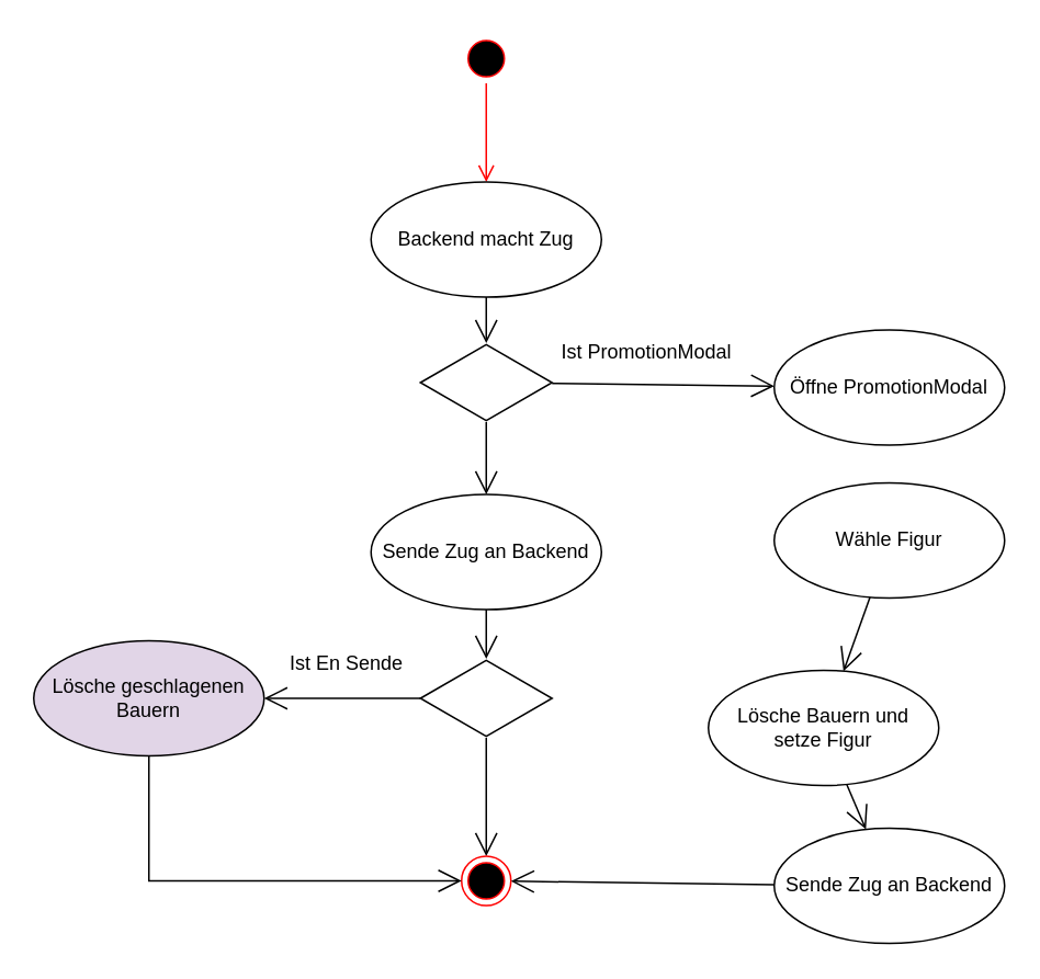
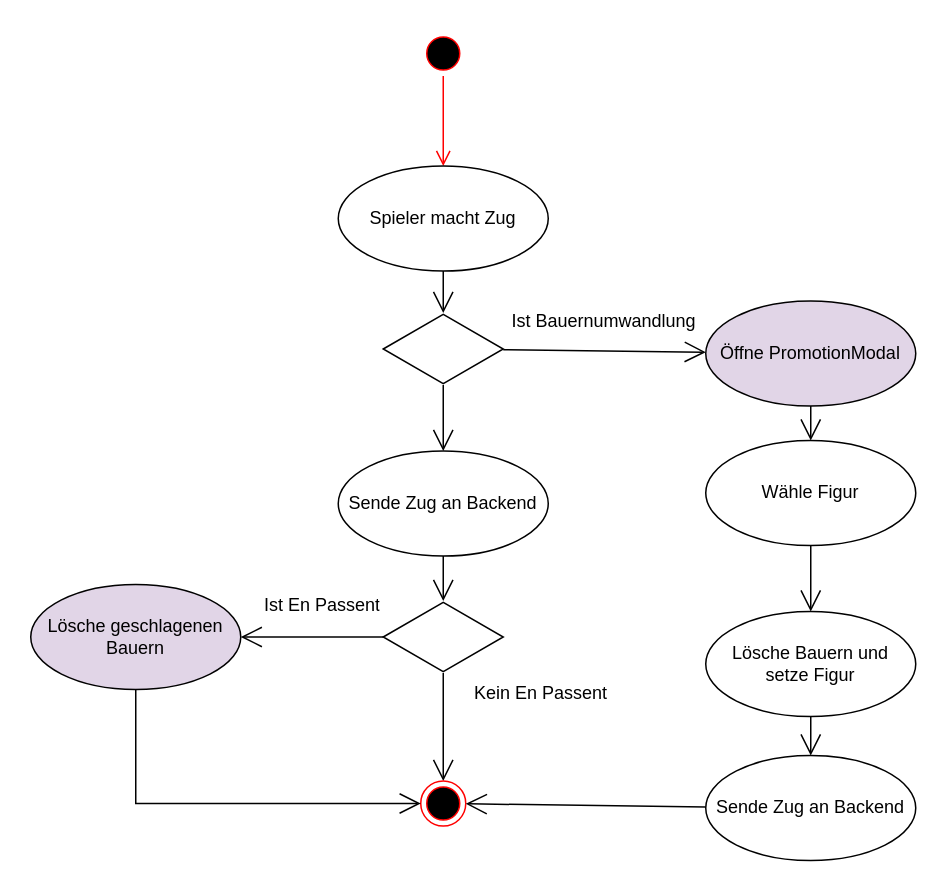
  <mxCell id="0" />
  <mxCell id="1" parent="0" />
  <mxCell id="2" value="" style="ellipse;html=1;shape=startState;fillColor=#000000;strokeColor=#ff0000;" vertex="1" parent="1"><mxGeometry x="280" y="20" width="30" height="30" as="geometry" /></mxCell>
  <mxCell id="3" value="" style="edgeStyle=orthogonalEdgeStyle;html=1;verticalAlign=bottom;endArrow=open;endSize=8;strokeColor=#ff0000;rounded=0;" edge="1" source="2" parent="1"><mxGeometry relative="1" as="geometry"><mxPoint x="295" y="110" as="targetPoint" /></mxGeometry></mxCell>
- <mxCell id="4" value="Backend macht Zug" style="ellipse;whiteSpace=wrap;html=1;" vertex="1" parent="1"><mxGeometry x="225" y="110" width="140" height="70" as="geometry" /></mxCell>
+ <mxCell id="4" value="Spieler macht Zug" style="ellipse;whiteSpace=wrap;html=1;" vertex="1" parent="1"><mxGeometry x="225" y="110" width="140" height="70" as="geometry" /></mxCell>
  <mxCell id="5" value="" style="html=1;whiteSpace=wrap;aspect=fixed;shape=isoRectangle;" vertex="1" parent="1"><mxGeometry x="255" y="208" width="80" height="48" as="geometry" /></mxCell>
  <mxCell id="6" value="" style="endArrow=open;endFill=1;endSize=12;html=1;rounded=0;" edge="1" parent="1" source="4" target="5"><mxGeometry width="160" relative="1" as="geometry"><mxPoint x="210" y="260" as="sourcePoint" /><mxPoint x="370" y="260" as="targetPoint" /></mxGeometry></mxCell>
  <mxCell id="7" value="" style="endArrow=open;endFill=1;endSize=12;html=1;rounded=0;" edge="1" parent="1" source="5" target="9"><mxGeometry width="160" relative="1" as="geometry"><mxPoint x="460" y="340" as="sourcePoint" /><mxPoint x="570" y="265" as="targetPoint" /></mxGeometry></mxCell>
- <mxCell id="8" value="Ist PromotionModal" style="text;strokeColor=none;fillColor=none;align=left;verticalAlign=top;spacingLeft=4;spacingRight=4;overflow=hidden;rotatable=0;points=[[0,0.5],[1,0.5]];portConstraint=eastwest;whiteSpace=wrap;html=1;" vertex="1" parent="1"><mxGeometry x="335" y="200" width="160" height="26" as="geometry" /></mxCell>
- <mxCell id="9" value="Öffne PromotionModal" style="ellipse;whiteSpace=wrap;html=1;" vertex="1" parent="1"><mxGeometry x="470" y="200" width="140" height="70" as="geometry" /></mxCell>
+ <mxCell id="8" value="Ist Bauernumwandlung" style="text;strokeColor=none;fillColor=none;align=left;verticalAlign=top;spacingLeft=4;spacingRight=4;overflow=hidden;rotatable=0;points=[[0,0.5],[1,0.5]];portConstraint=eastwest;whiteSpace=wrap;html=1;" vertex="1" parent="1"><mxGeometry x="335" y="200" width="160" height="26" as="geometry" /></mxCell>
+ <mxCell id="9" value="Öffne PromotionModal" style="ellipse;whiteSpace=wrap;html=1;fillColor=#e1d5e7;" vertex="1" parent="1"><mxGeometry x="470" y="200" width="140" height="70" as="geometry" /></mxCell>
  <mxCell id="10" value="" style="endArrow=open;endFill=1;endSize=12;html=1;rounded=0;" edge="1" parent="1" source="5" target="11"><mxGeometry width="160" relative="1" as="geometry"><mxPoint x="210" y="260" as="sourcePoint" /><mxPoint x="295" y="320" as="targetPoint" /></mxGeometry></mxCell>
  <mxCell id="11" value="Sende Zug an Backend" style="ellipse;whiteSpace=wrap;html=1;" vertex="1" parent="1"><mxGeometry x="225" y="300" width="140" height="70" as="geometry" /></mxCell>
  <mxCell id="12" value="" style="html=1;whiteSpace=wrap;aspect=fixed;shape=isoRectangle;" vertex="1" parent="1"><mxGeometry x="255" y="400" width="80" height="48" as="geometry" /></mxCell>
  <mxCell id="13" value="" style="endArrow=open;endFill=1;endSize=12;html=1;rounded=0;" edge="1" parent="1" source="11" target="12"><mxGeometry width="160" relative="1" as="geometry"><mxPoint x="210" y="370" as="sourcePoint" /><mxPoint x="370" y="370" as="targetPoint" /></mxGeometry></mxCell>
  <mxCell id="14" value="" style="endArrow=open;endFill=1;endSize=12;html=1;rounded=0;" edge="1" parent="1" source="12" target="16"><mxGeometry width="160" relative="1" as="geometry"><mxPoint x="220" y="490" as="sourcePoint" /><mxPoint x="150" y="424" as="targetPoint" /></mxGeometry></mxCell>
- <mxCell id="15" value="Ist En Sende" style="text;strokeColor=none;fillColor=none;align=left;verticalAlign=top;spacingLeft=4;spacingRight=4;overflow=hidden;rotatable=0;points=[[0,0.5],[1,0.5]];portConstraint=eastwest;whiteSpace=wrap;html=1;" vertex="1" parent="1"><mxGeometry x="170" y="389" width="100" height="26" as="geometry" /></mxCell>
+ <mxCell id="15" value="Ist En Passent" style="text;strokeColor=none;fillColor=none;align=left;verticalAlign=top;spacingLeft=4;spacingRight=4;overflow=hidden;rotatable=0;points=[[0,0.5],[1,0.5]];portConstraint=eastwest;whiteSpace=wrap;html=1;" vertex="1" parent="1"><mxGeometry x="170" y="389" width="100" height="26" as="geometry" /></mxCell>
  <mxCell id="16" value="Lösche geschlagenen Bauern" style="ellipse;whiteSpace=wrap;html=1;fillColor=#e1d5e7;" vertex="1" parent="1"><mxGeometry y="389" width="140" height="70" as="geometry" x="20" /></mxCell>
  <mxCell id="17" value="" style="endArrow=open;endFill=1;endSize=12;html=1;rounded=0;" edge="1" parent="1" source="12" target="19"><mxGeometry width="160" relative="1" as="geometry"><mxPoint x="220" y="600" as="sourcePoint" /><mxPoint x="295" y="520" as="targetPoint" /></mxGeometry></mxCell>
+ <mxCell id="18" value="Kein En Passent" style="text;strokeColor=none;fillColor=none;align=left;verticalAlign=top;spacingLeft=4;spacingRight=4;overflow=hidden;rotatable=0;points=[[0,0.5],[1,0.5]];portConstraint=eastwest;whiteSpace=wrap;html=1;" vertex="1" parent="1"><mxGeometry x="310" y="448" width="100" height="26" as="geometry" /></mxCell>
  <mxCell id="19" value="" style="ellipse;html=1;shape=endState;fillColor=#000000;strokeColor=#ff0000;" vertex="1" parent="1"><mxGeometry x="280" y="520" width="30" height="30" as="geometry" /></mxCell>
  <mxCell id="20" value="" style="endArrow=open;endFill=1;endSize=12;html=1;rounded=0;" edge="1" parent="1" source="16" target="19"><mxGeometry width="160" relative="1" as="geometry"><mxPoint x="220" y="600" as="sourcePoint" /><mxPoint x="380" y="600" as="targetPoint" /><Array as="points"><mxPoint x="90" y="535" /></Array></mxGeometry></mxCell>
+ <mxCell id="21" value="" style="endArrow=open;endFill=1;endSize=12;html=1;rounded=0;" edge="1" parent="1" source="9" target="22"><mxGeometry width="160" relative="1" as="geometry"><mxPoint x="200" y="383" as="sourcePoint" /><mxPoint x="540" y="343" as="targetPoint" /></mxGeometry></mxCell>
  <mxCell id="22" value="Wähle Figur" style="ellipse;whiteSpace=wrap;html=1;" vertex="1" parent="1"><mxGeometry x="470" y="293" width="140" height="70" as="geometry" /></mxCell>
  <mxCell id="23" value="" style="endArrow=open;endFill=1;endSize=12;html=1;rounded=0;" edge="1" parent="1" source="22" target="24"><mxGeometry width="160" relative="1" as="geometry"><mxPoint x="200" y="383" as="sourcePoint" /><mxPoint x="540" y="453" as="targetPoint" /></mxGeometry></mxCell>
- <mxCell id="24" value="Lösche Bauern und&lt;br&gt;setze Figur" style="ellipse;whiteSpace=wrap;html=1;" vertex="1" parent="1"><mxGeometry x="430" y="407" width="140" height="70" as="geometry" /></mxCell>
+ <mxCell id="24" value="Lösche Bauern und&lt;br&gt;setze Figur" style="ellipse;whiteSpace=wrap;html=1;" vertex="1" parent="1"><mxGeometry x="470" y="407" width="140" height="70" as="geometry" /></mxCell>
  <mxCell id="25" value="" style="endArrow=open;endFill=1;endSize=12;html=1;rounded=0;" edge="1" parent="1" source="24" target="26"><mxGeometry width="160" relative="1" as="geometry"><mxPoint x="200" y="373" as="sourcePoint" /><mxPoint x="550" y="523" as="targetPoint" /></mxGeometry></mxCell>
  <mxCell id="26" value="Sende Zug an Backend" style="ellipse;whiteSpace=wrap;html=1;" vertex="1" parent="1"><mxGeometry x="470" y="503" width="140" height="70" as="geometry" /></mxCell>
  <mxCell id="27" value="" style="endArrow=open;endFill=1;endSize=12;html=1;rounded=0;" edge="1" parent="1" source="26" target="19"><mxGeometry width="160" relative="1" as="geometry"><mxPoint x="220" y="370" as="sourcePoint" /><mxPoint x="380" y="370" as="targetPoint" /></mxGeometry></mxCell>
